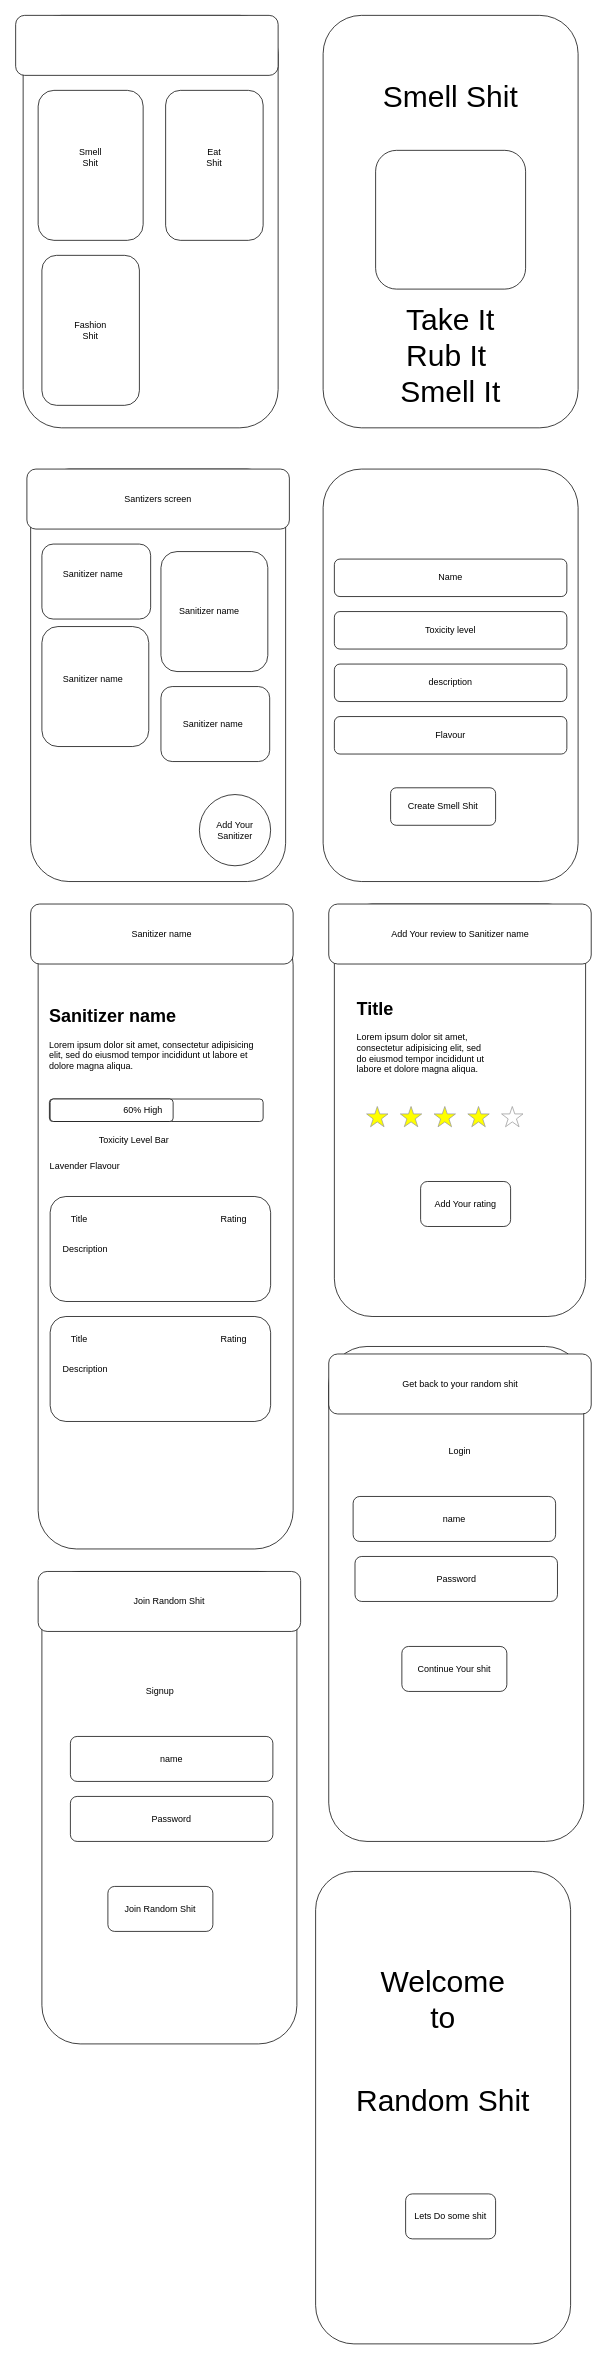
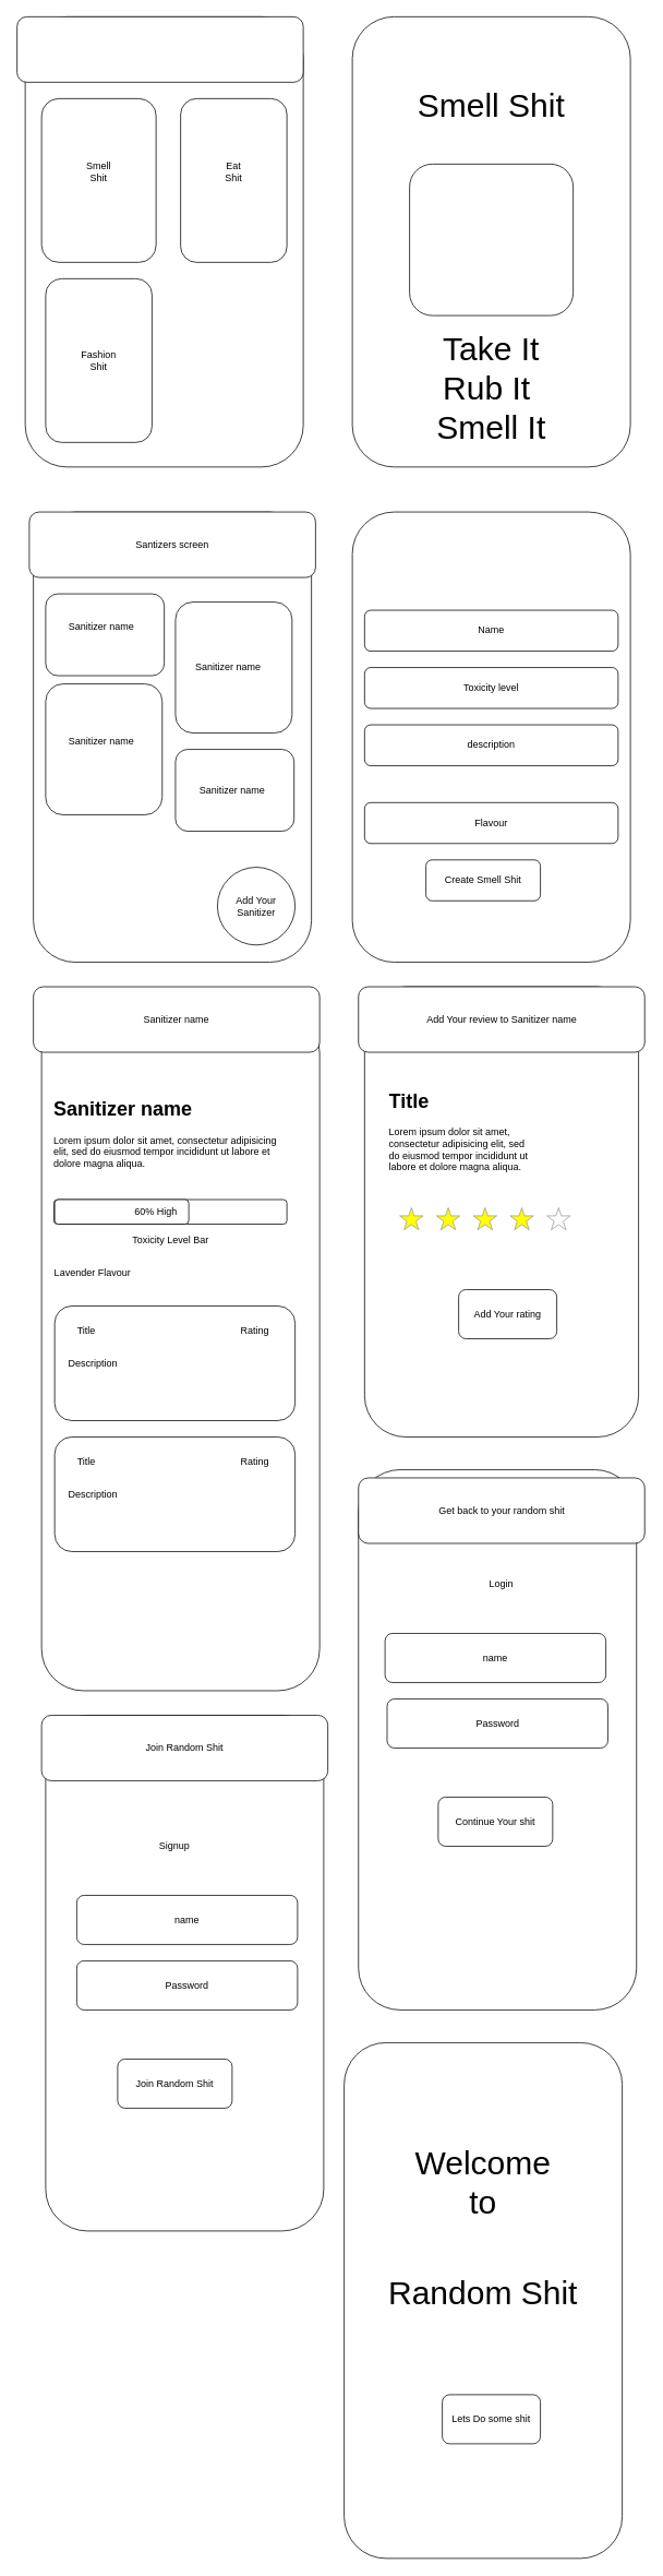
  <mxCell id="0" />
  <mxCell id="1" parent="0" />
  <mxCell id="2" value="" style="rounded=1;whiteSpace=wrap;html=1;" vertex="1" parent="1"><mxGeometry x="30" y="20" width="340" height="550" as="geometry" /></mxCell>
  <mxCell id="3" value="" style="rounded=1;whiteSpace=wrap;html=1;" vertex="1" parent="1"><mxGeometry x="20" y="20" width="350" height="80" as="geometry" /></mxCell>
  <mxCell id="4" value="" style="rounded=1;whiteSpace=wrap;html=1;" vertex="1" parent="1"><mxGeometry x="50" y="120" width="140" height="200" as="geometry" /></mxCell>
  <mxCell id="5" value="" style="rounded=1;whiteSpace=wrap;html=1;" vertex="1" parent="1"><mxGeometry x="220" y="120" width="130" height="200" as="geometry" /></mxCell>
  <mxCell id="6" value="" style="rounded=1;whiteSpace=wrap;html=1;" vertex="1" parent="1"><mxGeometry x="55" y="340" width="130" height="200" as="geometry" /></mxCell>
  <mxCell id="7" value="Smell Shit" style="text;html=1;strokeColor=none;fillColor=none;align=center;verticalAlign=middle;whiteSpace=wrap;rounded=0;" vertex="1" parent="1"><mxGeometry x="100" y="200" width="40" height="20" as="geometry" /></mxCell>
  <mxCell id="8" value="Eat Shit" style="text;html=1;strokeColor=none;fillColor=none;align=center;verticalAlign=middle;whiteSpace=wrap;rounded=0;" vertex="1" parent="1"><mxGeometry x="265" y="200" width="40" height="20" as="geometry" /></mxCell>
  <mxCell id="9" value="Fashion Shit" style="text;html=1;strokeColor=none;fillColor=none;align=center;verticalAlign=middle;whiteSpace=wrap;rounded=0;" vertex="1" parent="1"><mxGeometry x="100" y="430" width="40" height="20" as="geometry" /></mxCell>
  <mxCell id="10" value="" style="rounded=1;whiteSpace=wrap;html=1;" vertex="1" parent="1"><mxGeometry x="430" y="20" width="340" height="550" as="geometry" /></mxCell>
  <mxCell id="11" value="" style="rounded=1;whiteSpace=wrap;html=1;" vertex="1" parent="1"><mxGeometry x="500" y="200" width="200" height="185" as="geometry" /></mxCell>
  <mxCell id="12" value="&lt;font style=&quot;font-size: 40px&quot;&gt;Smell Shit&lt;/font&gt;" style="text;html=1;strokeColor=none;fillColor=none;align=center;verticalAlign=middle;whiteSpace=wrap;rounded=0;" vertex="1" parent="1"><mxGeometry x="500" y="100" width="200" height="55" as="geometry" /></mxCell>
  <mxCell id="13" value="&lt;font style=&quot;font-size: 40px&quot;&gt;Take It&lt;br&gt;Rub It&amp;nbsp;&lt;br&gt;Smell It&lt;br&gt;&lt;/font&gt;" style="text;html=1;strokeColor=none;fillColor=none;align=center;verticalAlign=middle;whiteSpace=wrap;rounded=0;" vertex="1" parent="1"><mxGeometry x="500" y="445" width="200" height="55" as="geometry" /></mxCell>
  <mxCell id="14" value="" style="rounded=1;whiteSpace=wrap;html=1;" vertex="1" parent="1"><mxGeometry x="40" y="625" width="340" height="550" as="geometry" /></mxCell>
  <mxCell id="15" value="" style="rounded=1;whiteSpace=wrap;html=1;" vertex="1" parent="1"><mxGeometry x="55" y="725" width="145" height="100" as="geometry" /></mxCell>
  <mxCell id="16" value="Sanitizer name&amp;nbsp;" style="text;html=1;strokeColor=none;fillColor=none;align=center;verticalAlign=middle;whiteSpace=wrap;rounded=0;" vertex="1" parent="1"><mxGeometry x="60" y="755" width="130" height="20" as="geometry" /></mxCell>
  <mxCell id="17" style="edgeStyle=orthogonalEdgeStyle;rounded=0;orthogonalLoop=1;jettySize=auto;html=1;exitX=0.5;exitY=1;exitDx=0;exitDy=0;" edge="1" parent="1" source="16" target="16"><mxGeometry relative="1" as="geometry" /></mxCell>
  <mxCell id="18" value="" style="rounded=1;whiteSpace=wrap;html=1;" vertex="1" parent="1"><mxGeometry x="213.75" y="735" width="142.5" height="160" as="geometry" /></mxCell>
  <mxCell id="19" value="Add Your Sanitizer" style="ellipse;whiteSpace=wrap;html=1;aspect=fixed;" vertex="1" parent="1"><mxGeometry x="265" y="1059" width="95" height="95" as="geometry" /></mxCell>
  <mxCell id="20" value="" style="rounded=1;whiteSpace=wrap;html=1;" vertex="1" parent="1"><mxGeometry x="430" y="625" width="340" height="550" as="geometry" /></mxCell>
  <mxCell id="21" value="Name" style="rounded=1;whiteSpace=wrap;html=1;" vertex="1" parent="1"><mxGeometry x="445" y="745" width="310" height="50" as="geometry" /></mxCell>
  <mxCell id="22" value="Toxicity level" style="rounded=1;whiteSpace=wrap;html=1;" vertex="1" parent="1"><mxGeometry x="445" y="815" width="310" height="50" as="geometry" /></mxCell>
  <mxCell id="23" value="description" style="rounded=1;whiteSpace=wrap;html=1;" vertex="1" parent="1"><mxGeometry x="445" y="885" width="310" height="50" as="geometry" /></mxCell>
- <mxCell id="24" value="Flavour" style="rounded=1;whiteSpace=wrap;html=1;" vertex="1" parent="1"><mxGeometry x="445" y="955" width="310" height="50" as="geometry" /></mxCell>
+ <mxCell id="24" value="Flavour" style="rounded=1;whiteSpace=wrap;html=1;" vertex="1" parent="1"><mxGeometry x="445" y="980" width="310" height="50" as="geometry" /></mxCell>
  <mxCell id="25" value="Create Smell Shit" style="rounded=1;whiteSpace=wrap;html=1;" vertex="1" parent="1"><mxGeometry x="520" y="1050" width="140" height="50" as="geometry" /></mxCell>
  <mxCell id="26" value="Santizers screen" style="rounded=1;whiteSpace=wrap;html=1;" vertex="1" parent="1"><mxGeometry x="35" y="625" width="350" height="80" as="geometry" /></mxCell>
  <mxCell id="27" value="" style="rounded=1;whiteSpace=wrap;html=1;" vertex="1" parent="1"><mxGeometry x="50" y="1235" width="340" height="830" as="geometry" /></mxCell>
  <mxCell id="28" value="" style="rounded=1;whiteSpace=wrap;html=1;" vertex="1" parent="1"><mxGeometry x="55" y="835" width="142.5" height="160" as="geometry" /></mxCell>
  <mxCell id="29" value="" style="rounded=1;whiteSpace=wrap;html=1;" vertex="1" parent="1"><mxGeometry x="213.75" y="915" width="145" height="100" as="geometry" /></mxCell>
  <mxCell id="30" value="Sanitizer name&amp;nbsp;" style="text;html=1;strokeColor=none;fillColor=none;align=center;verticalAlign=middle;whiteSpace=wrap;rounded=0;" vertex="1" parent="1"><mxGeometry x="215" y="805" width="130" height="20" as="geometry" /></mxCell>
  <mxCell id="31" value="Sanitizer name&amp;nbsp;" style="text;html=1;strokeColor=none;fillColor=none;align=center;verticalAlign=middle;whiteSpace=wrap;rounded=0;" vertex="1" parent="1"><mxGeometry x="60" y="895" width="130" height="20" as="geometry" /></mxCell>
  <mxCell id="32" value="Sanitizer name&amp;nbsp;" style="text;html=1;strokeColor=none;fillColor=none;align=center;verticalAlign=middle;whiteSpace=wrap;rounded=0;" vertex="1" parent="1"><mxGeometry x="220" y="955" width="130" height="20" as="geometry" /></mxCell>
  <mxCell id="33" value="Sanitizer name" style="rounded=1;whiteSpace=wrap;html=1;" vertex="1" parent="1"><mxGeometry x="40" y="1205" width="350" height="80" as="geometry" /></mxCell>
  <mxCell id="34" value="&lt;h1&gt;Sanitizer name&lt;/h1&gt;&lt;p&gt;Lorem ipsum dolor sit amet, consectetur adipisicing elit, sed do eiusmod tempor incididunt ut labore et dolore magna aliqua.&lt;/p&gt;" style="text;html=1;strokeColor=none;fillColor=none;spacing=5;spacingTop=-20;whiteSpace=wrap;overflow=hidden;rounded=0;" vertex="1" parent="1"><mxGeometry x="60" y="1335" width="300" height="120" as="geometry" /></mxCell>
  <mxCell id="35" value="" style="rounded=1;whiteSpace=wrap;html=1;" vertex="1" parent="1"><mxGeometry x="65" y="1465" width="285" height="30" as="geometry" /></mxCell>
  <mxCell id="36" value="" style="rounded=1;whiteSpace=wrap;html=1;" vertex="1" parent="1"><mxGeometry x="66" y="1465" width="164" height="30" as="geometry" /></mxCell>
- <mxCell id="37" value="Toxicity Level Bar" style="text;html=1;strokeColor=none;fillColor=none;align=center;verticalAlign=middle;whiteSpace=wrap;rounded=0;" vertex="1" parent="1"><mxGeometry x="94.5" y="1510" width="166" height="20" as="geometry" /></mxCell>
+ <mxCell id="37" value="Toxicity Level Bar" style="text;html=1;strokeColor=none;fillColor=none;align=center;verticalAlign=middle;whiteSpace=wrap;rounded=0;" vertex="1" parent="1"><mxGeometry x="124.5" y="1505" width="166" height="20" as="geometry" /></mxCell>
  <mxCell id="38" value="60% High" style="text;html=1;strokeColor=none;fillColor=none;align=center;verticalAlign=middle;whiteSpace=wrap;rounded=0;" vertex="1" parent="1"><mxGeometry x="160" y="1470" width="60" height="20" as="geometry" /></mxCell>
  <mxCell id="39" value="Lavender Flavour" style="text;html=1;strokeColor=none;fillColor=none;align=center;verticalAlign=middle;whiteSpace=wrap;rounded=0;" vertex="1" parent="1"><mxGeometry x="35" y="1545" width="155" height="20" as="geometry" /></mxCell>
  <mxCell id="40" value="" style="rounded=1;whiteSpace=wrap;html=1;" vertex="1" parent="1"><mxGeometry x="66" y="1595" width="294" height="140" as="geometry" /></mxCell>
  <mxCell id="41" value="Title" style="text;html=1;strokeColor=none;fillColor=none;align=center;verticalAlign=middle;whiteSpace=wrap;rounded=0;" vertex="1" parent="1"><mxGeometry x="85" y="1615" width="40" height="20" as="geometry" /></mxCell>
  <mxCell id="42" value="Rating" style="text;html=1;strokeColor=none;fillColor=none;align=center;verticalAlign=middle;whiteSpace=wrap;rounded=0;" vertex="1" parent="1"><mxGeometry x="291" y="1615" width="40" height="20" as="geometry" /></mxCell>
  <mxCell id="43" value="Description" style="text;html=1;strokeColor=none;fillColor=none;align=center;verticalAlign=middle;whiteSpace=wrap;rounded=0;" vertex="1" parent="1"><mxGeometry x="93" y="1655" width="40" height="20" as="geometry" /></mxCell>
  <mxCell id="44" value="" style="rounded=1;whiteSpace=wrap;html=1;" vertex="1" parent="1"><mxGeometry x="66" y="1755" width="294" height="140" as="geometry" /></mxCell>
  <mxCell id="45" value="Title" style="text;html=1;strokeColor=none;fillColor=none;align=center;verticalAlign=middle;whiteSpace=wrap;rounded=0;" vertex="1" parent="1"><mxGeometry x="85" y="1775" width="40" height="20" as="geometry" /></mxCell>
  <mxCell id="46" value="Rating" style="text;html=1;strokeColor=none;fillColor=none;align=center;verticalAlign=middle;whiteSpace=wrap;rounded=0;" vertex="1" parent="1"><mxGeometry x="291" y="1775" width="40" height="20" as="geometry" /></mxCell>
  <mxCell id="47" value="Description" style="text;html=1;strokeColor=none;fillColor=none;align=center;verticalAlign=middle;whiteSpace=wrap;rounded=0;" vertex="1" parent="1"><mxGeometry x="93" y="1815" width="40" height="20" as="geometry" /></mxCell>
  <mxCell id="48" value="" style="rounded=1;whiteSpace=wrap;html=1;" vertex="1" parent="1"><mxGeometry x="445" y="1205" width="335" height="550" as="geometry" /></mxCell>
  <mxCell id="49" value="Add Your review to Sanitizer name" style="rounded=1;whiteSpace=wrap;html=1;" vertex="1" parent="1"><mxGeometry x="437.5" y="1205" width="350" height="80" as="geometry" /></mxCell>
  <mxCell id="50" value="&lt;h1&gt;Title&lt;/h1&gt;&lt;p&gt;Lorem ipsum dolor sit amet, consectetur adipisicing elit, sed do eiusmod tempor incididunt ut labore et dolore magna aliqua.&lt;/p&gt;" style="text;html=1;strokeColor=none;fillColor=none;spacing=5;spacingTop=-20;whiteSpace=wrap;overflow=hidden;rounded=0;" vertex="1" parent="1"><mxGeometry x="470" y="1325" width="190" height="120" as="geometry" /></mxCell>
  <mxCell id="51" value="" style="verticalLabelPosition=bottom;shadow=0;dashed=0;align=center;html=1;verticalAlign=top;strokeWidth=1;shape=mxgraph.mockup.misc.rating;strokeColor=#999999;fillColor=#ffff00;emptyFillColor=#ffffff;grade=4;ratingScale=5;ratingStyle=star;" vertex="1" parent="1"><mxGeometry x="488" y="1475" width="225" height="30" as="geometry" /></mxCell>
  <mxCell id="52" value="Add Your rating" style="rounded=1;whiteSpace=wrap;html=1;" vertex="1" parent="1"><mxGeometry x="560" y="1575" width="120" height="60" as="geometry" /></mxCell>
  <mxCell id="53" value="" style="rounded=1;whiteSpace=wrap;html=1;" vertex="1" parent="1"><mxGeometry x="437.5" y="1795" width="340" height="660" as="geometry" /></mxCell>
  <mxCell id="54" value="Get back to your random shit" style="rounded=1;whiteSpace=wrap;html=1;" vertex="1" parent="1"><mxGeometry x="437.5" y="1805" width="350" height="80" as="geometry" /></mxCell>
  <mxCell id="55" value="name" style="rounded=1;whiteSpace=wrap;html=1;" vertex="1" parent="1"><mxGeometry x="470" y="1995" width="270" height="60" as="geometry" /></mxCell>
  <mxCell id="56" value="Password" style="rounded=1;whiteSpace=wrap;html=1;" vertex="1" parent="1"><mxGeometry x="472.5" y="2075" width="270" height="60" as="geometry" /></mxCell>
  <mxCell id="57" value="Continue Your shit" style="rounded=1;whiteSpace=wrap;html=1;" vertex="1" parent="1"><mxGeometry x="535" y="2195" width="140" height="60" as="geometry" /></mxCell>
  <mxCell id="58" value="Login" style="text;html=1;strokeColor=none;fillColor=none;align=center;verticalAlign=middle;whiteSpace=wrap;rounded=0;" vertex="1" parent="1"><mxGeometry x="560" y="1925" width="105" height="20" as="geometry" /></mxCell>
  <mxCell id="59" value="" style="rounded=1;whiteSpace=wrap;html=1;" vertex="1" parent="1"><mxGeometry x="55" y="2095" width="340" height="630" as="geometry" /></mxCell>
  <mxCell id="60" value="Join Random Shit" style="rounded=1;whiteSpace=wrap;html=1;" vertex="1" parent="1"><mxGeometry x="50" y="2095" width="350" height="80" as="geometry" /></mxCell>
  <mxCell id="61" value="Signup" style="text;html=1;strokeColor=none;fillColor=none;align=center;verticalAlign=middle;whiteSpace=wrap;rounded=0;" vertex="1" parent="1"><mxGeometry x="160" y="2245" width="105" height="20" as="geometry" /></mxCell>
  <mxCell id="62" value="name" style="rounded=1;whiteSpace=wrap;html=1;" vertex="1" parent="1"><mxGeometry x="93" y="2315" width="270" height="60" as="geometry" /></mxCell>
  <mxCell id="63" value="Password" style="rounded=1;whiteSpace=wrap;html=1;" vertex="1" parent="1"><mxGeometry x="93" y="2395" width="270" height="60" as="geometry" /></mxCell>
  <mxCell id="64" value="Join Random Shit" style="rounded=1;whiteSpace=wrap;html=1;" vertex="1" parent="1"><mxGeometry x="143" y="2515" width="140" height="60" as="geometry" /></mxCell>
  <mxCell id="65" value="" style="rounded=1;whiteSpace=wrap;html=1;" vertex="1" parent="1"><mxGeometry x="420" y="2495" width="340" height="630" as="geometry" /></mxCell>
  <mxCell id="66" value="&lt;font style=&quot;font-size: 40px&quot;&gt;Welcome to&lt;/font&gt;" style="text;html=1;strokeColor=none;fillColor=none;align=center;verticalAlign=middle;whiteSpace=wrap;rounded=0;" vertex="1" parent="1"><mxGeometry x="570" y="2655" width="40" height="20" as="geometry" /></mxCell>
  <mxCell id="67" value="&lt;font style=&quot;font-size: 40px&quot;&gt;Random Shit&lt;/font&gt;" style="text;html=1;strokeColor=none;fillColor=none;align=center;verticalAlign=middle;whiteSpace=wrap;rounded=0;" vertex="1" parent="1"><mxGeometry x="470" y="2705" width="240" height="190" as="geometry" /></mxCell>
  <mxCell id="68" value="Lets Do some shit" style="rounded=1;whiteSpace=wrap;html=1;" vertex="1" parent="1"><mxGeometry x="540" y="2925" width="120" height="60" as="geometry" /></mxCell>
